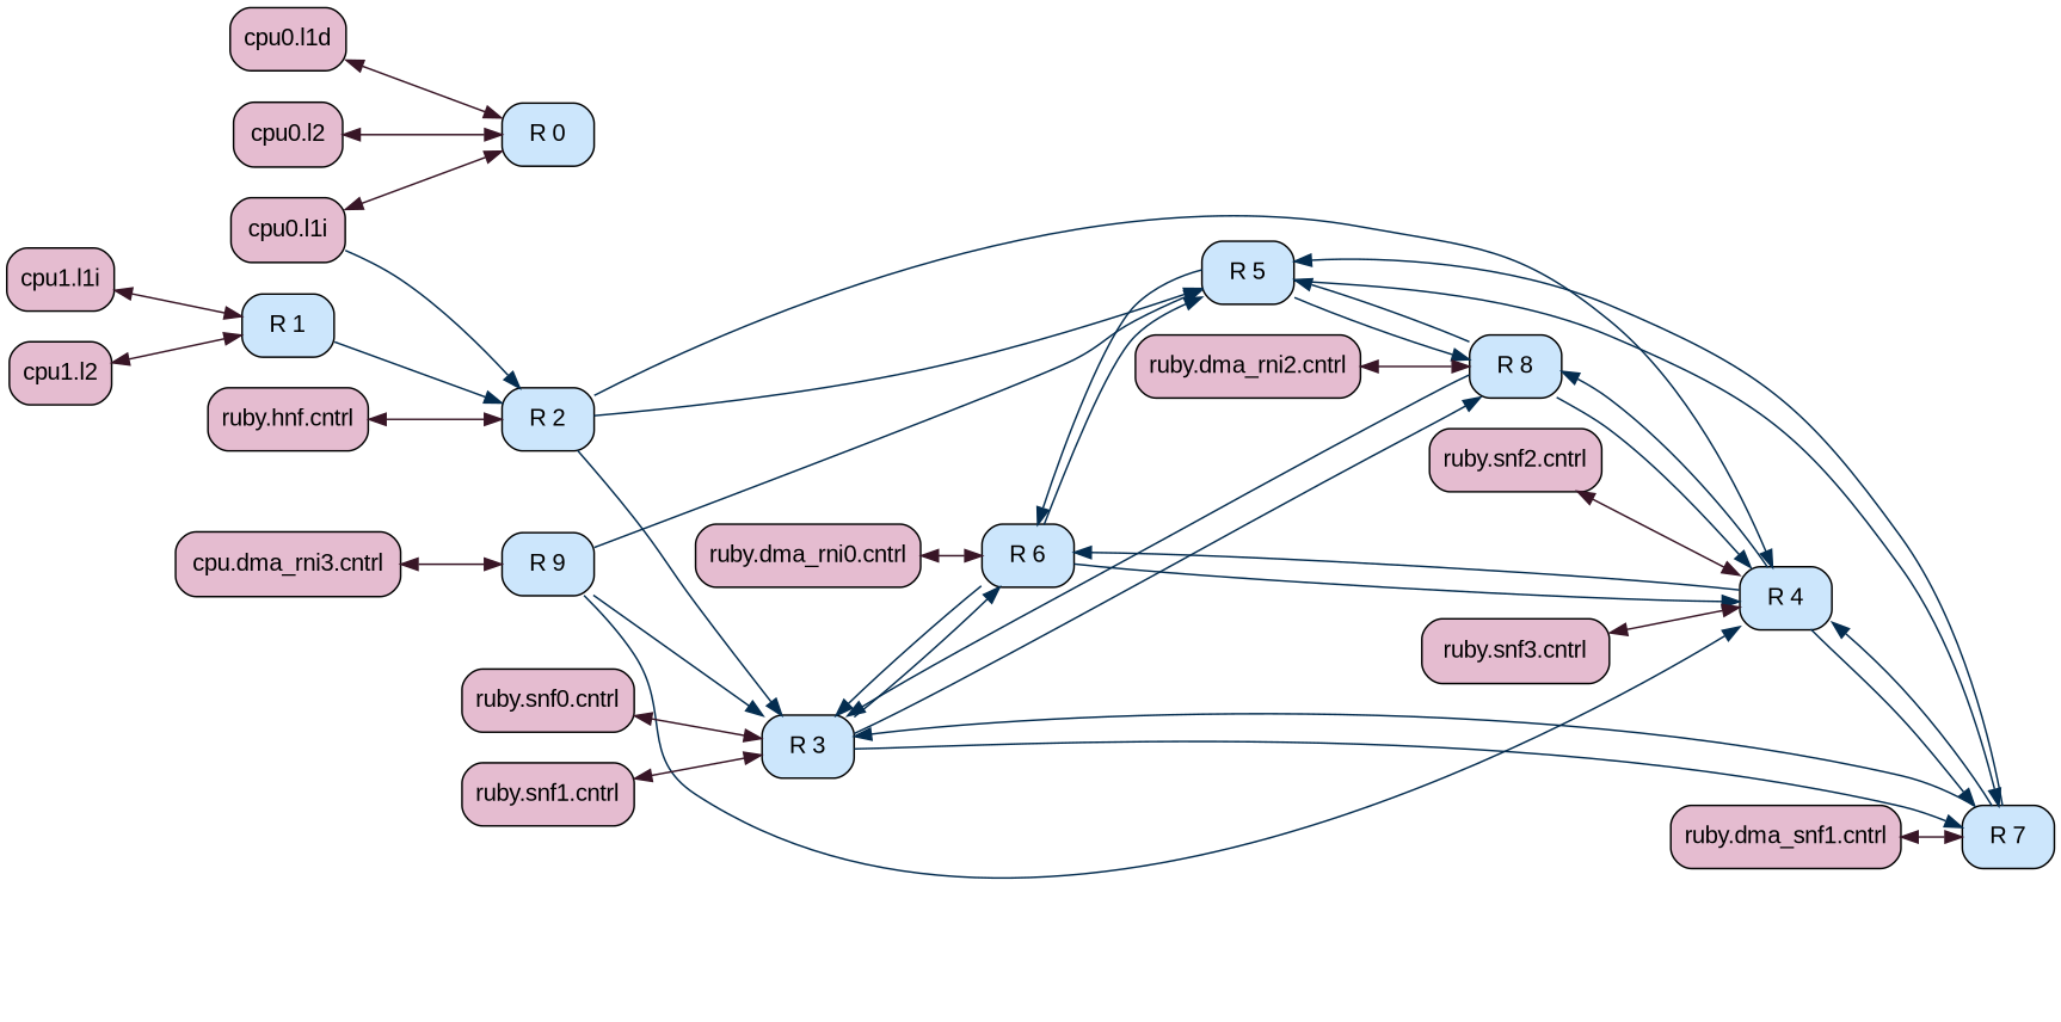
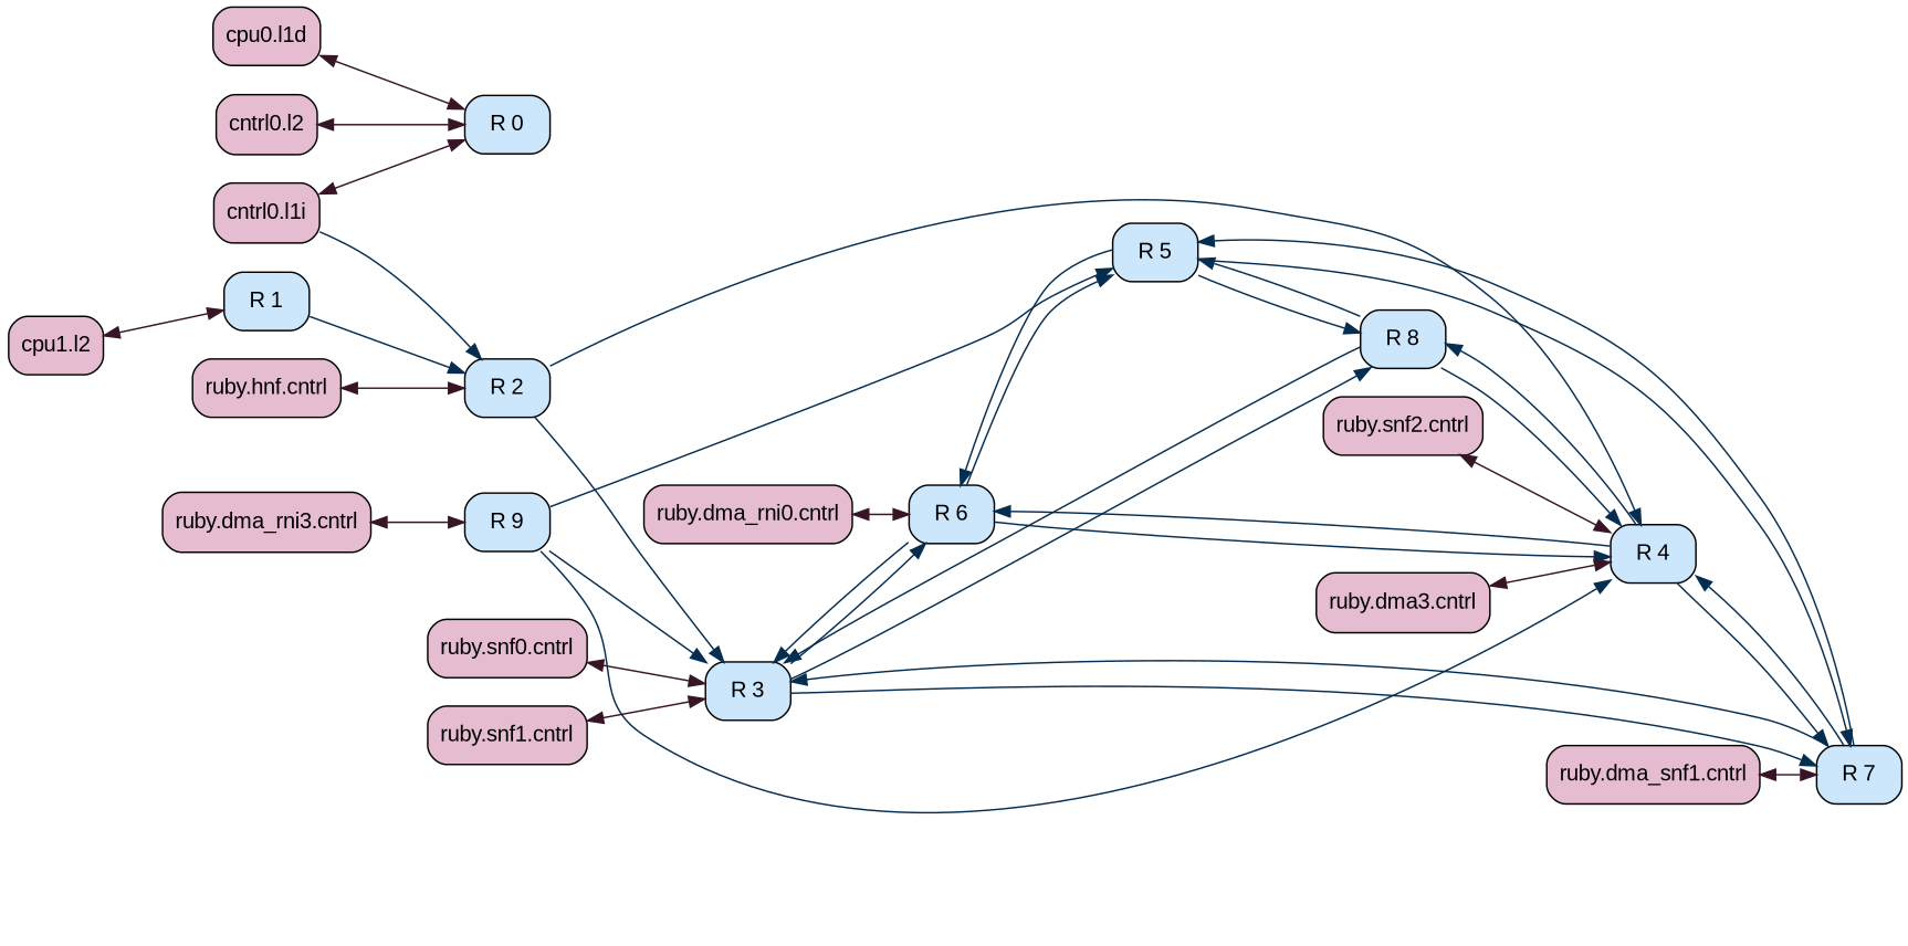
  graph {
    rankdir=LR
    node [color="#000000" fillcolor="#e5bcd0" fontcolor="#000000" fontname=Arial fontsize=14 shape=Mrecord style="rounded, filled"]
    edge [color="#042d50" dir=forward weight=0.5]
    n1 [fillcolor="#cce6fc" label="R 0"]
    n2 [fillcolor="#cce6fc" label="R 2"]
    n3 [fillcolor="#cce6fc" label="R 3"]
    n4 [fillcolor="#cce6fc" label="R 4"]
    n5 [fillcolor="#cce6fc" label="R 5"]
    n6 [fillcolor="#cce6fc" label="R 1"]
    n7 [fillcolor="#cce6fc" label="R 6"]
    n8 [fillcolor="#cce6fc" label="R 7"]
    n9 [fillcolor="#cce6fc" label="R 8"]
    n10 [fillcolor="#cce6fc" label="R 9"]
-   n11 [label="cpu0.l1i"]
+   n11 [label="cntrl0.l1i"]
    n12 [label="cpu0.l1d"]
-   n13 [label="cpu0.l2"]
-   n14 [label="cpu1.l1i"]
+   n13 [label="cntrl0.l2"]
    n15 [label="cpu1.l2"]
    n16 [label="ruby.hnf.cntrl"]
    n17 [label="ruby.snf0.cntrl"]
    n18 [label="ruby.snf1.cntrl"]
    n19 [label="ruby.snf2.cntrl"]
-   n20 [label="ruby.snf3.cntrl"]
+   n20 [label="ruby.dma3.cntrl"]
    n21 [label="ruby.dma_rni0.cntrl"]
    n22 [label="ruby.dma_snf1.cntrl"]
-   n23 [label="ruby.dma_rni2.cntrl"]
-   n24 [label="cpu.dma_rni3.cntrl"]
+   n24 [label="ruby.dma_rni3.cntrl"]
    n2 -- n3
    n2 -- n4
-   n2 -- n5
    n3 -- n7
    n3 -- n8
    n3 -- n9
    n4 -- n7
    n4 -- n8
    n4 -- n9
    n5 -- n7
    n5 -- n8
    n5 -- n9
    n6 -- n2
    n7 -- n3
    n7 -- n4
    n7 -- n5
    n8 -- n3
    n8 -- n4
    n8 -- n5
    n9 -- n3
    n9 -- n4
    n9 -- n5
    n10 -- n3
    n10 -- n4
    n10 -- n5
    n11 -- n1 [color="#381526" dir=both weight=1.0]
    n11 -- n2
    n12 -- n1 [color="#381526" dir=both weight=1.0]
    n13 -- n1 [color="#381526" dir=both weight=1.0]
-   n14 -- n6 [color="#381526" dir=both weight=1.0]
    n15 -- n6 [color="#381526" dir=both weight=1.0]
    n16 -- n2 [color="#381526" dir=both weight=1.0]
    n17 -- n3 [color="#381526" dir=both weight=1.0]
    n18 -- n3 [color="#381526" dir=both weight=1.0]
    n19 -- n4 [color="#381526" dir=both weight=1.0]
    n20 -- n4 [color="#381526" dir=both weight=1.0]
    n21 -- n7 [color="#381526" dir=both weight=1.0]
    n22 -- n8 [color="#381526" dir=both weight=1.0]
-   n23 -- n9 [color="#381526" dir=both weight=1.0]
    n24 -- n10 [color="#381526" dir=both weight=1.0]
  }
